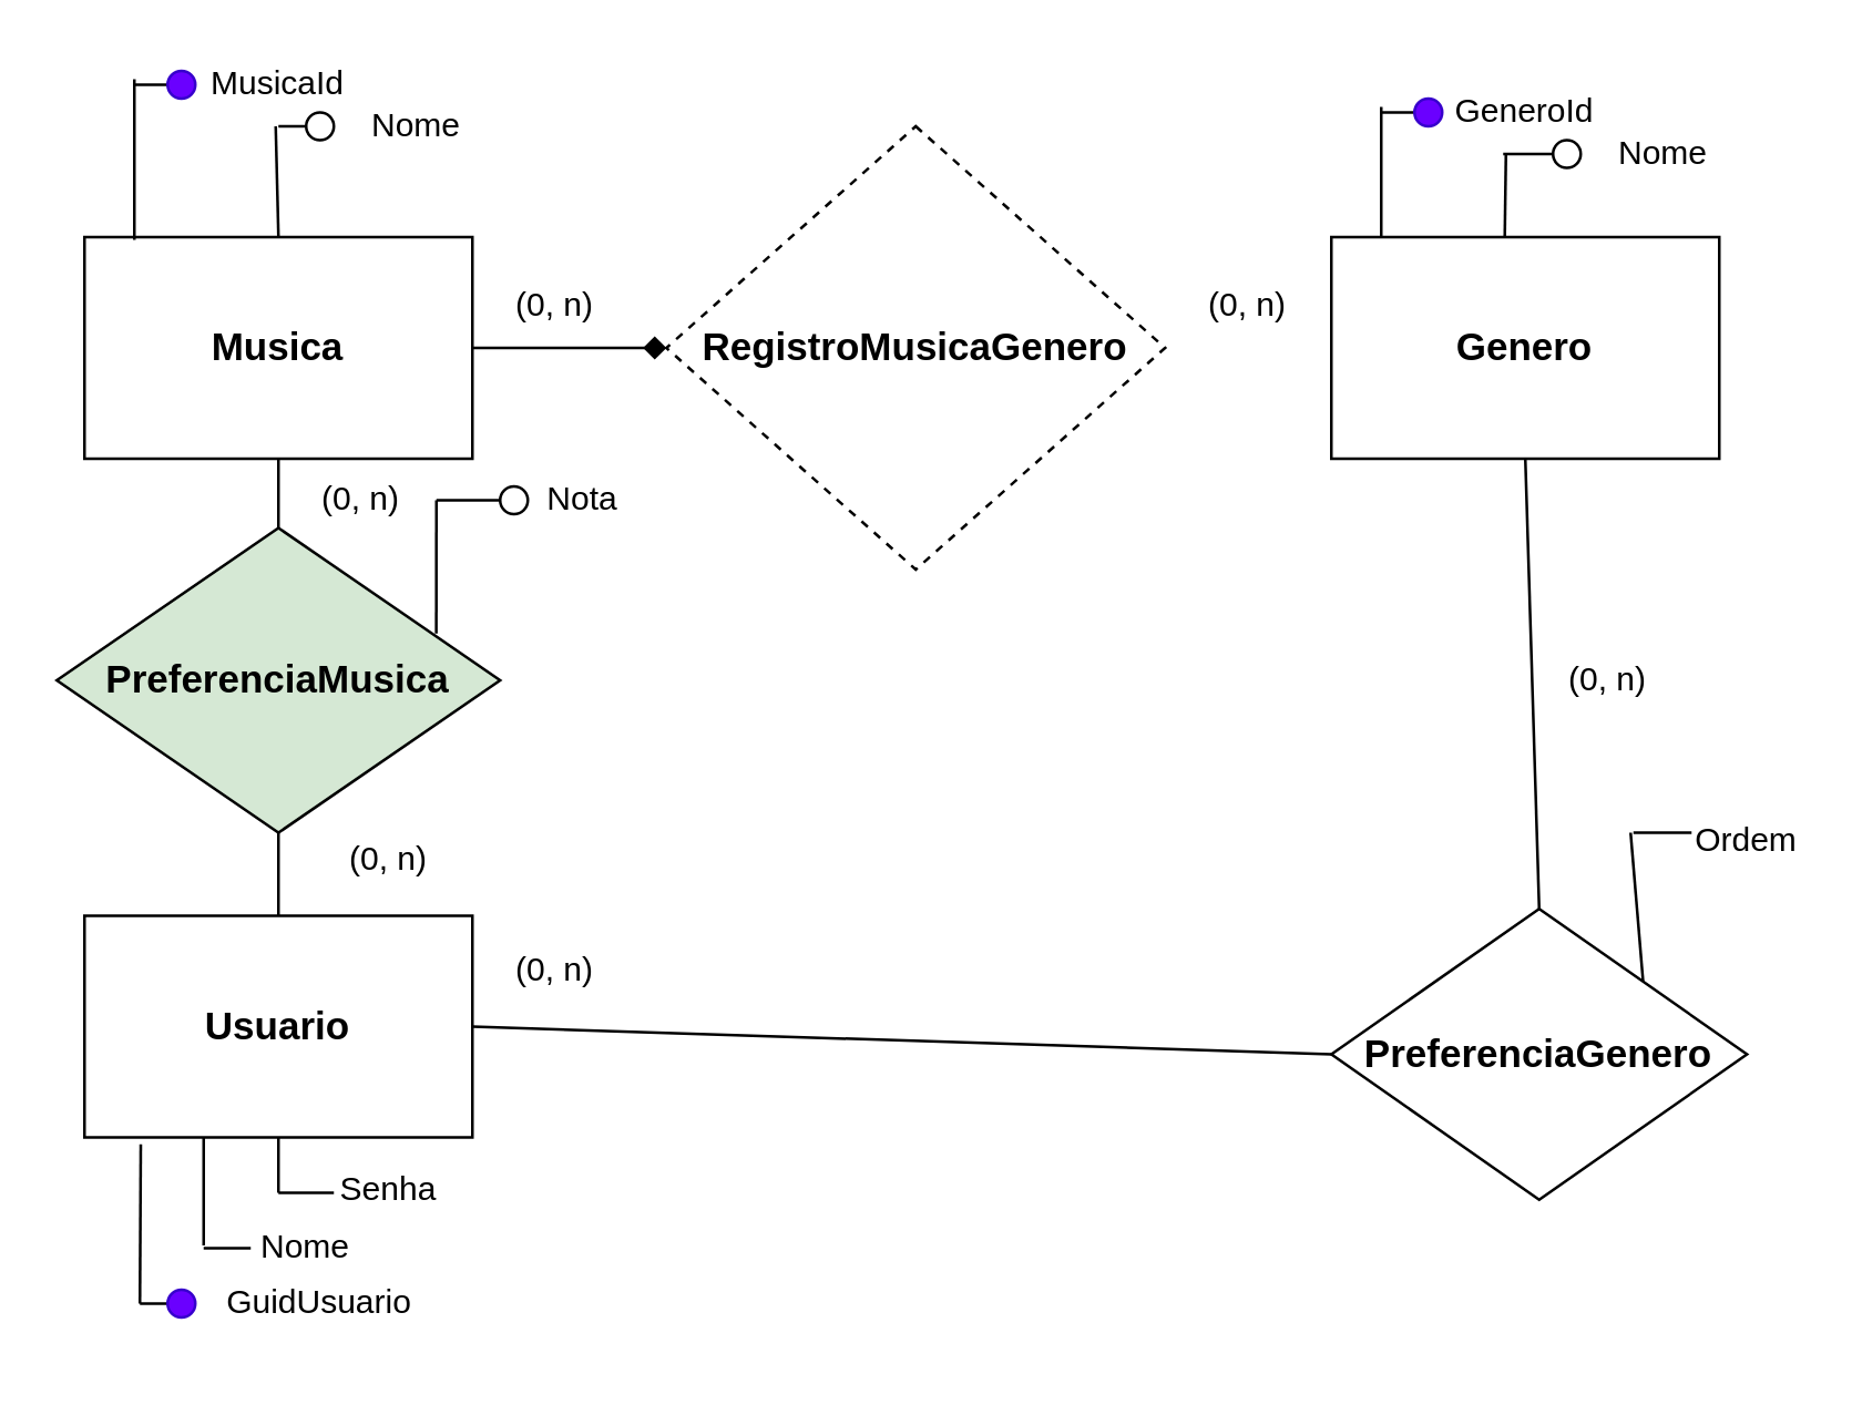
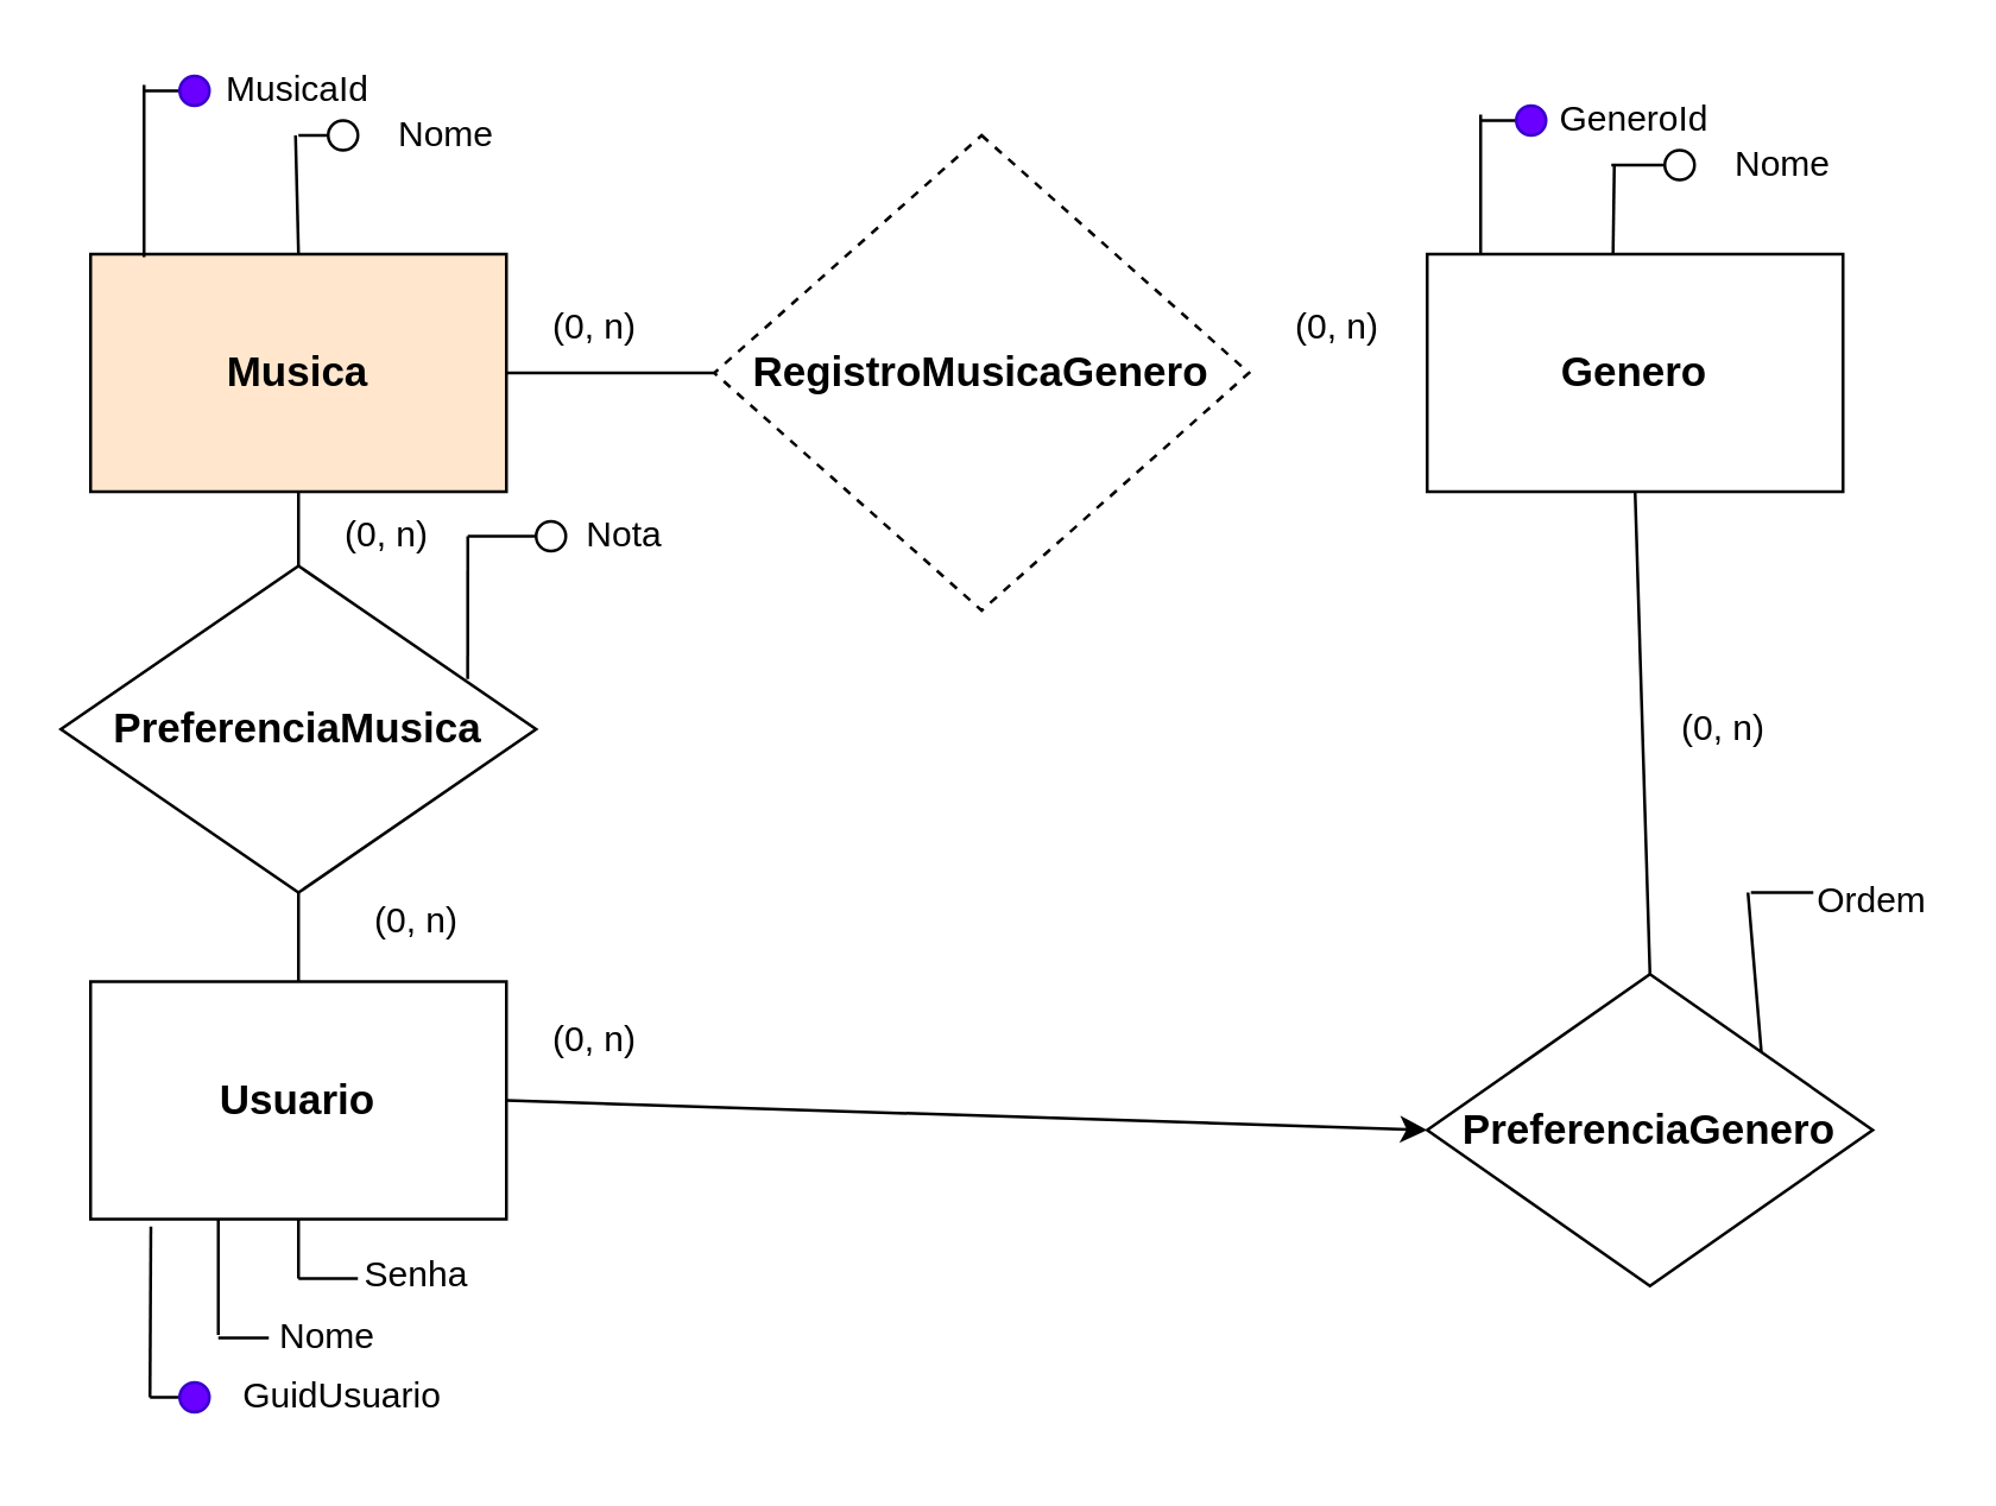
  <mxCell id="0" />
  <mxCell id="1" parent="0" />
- <mxCell id="2" value="&lt;b&gt;&lt;font style=&quot;font-size: 14px&quot;&gt;Musica&lt;/font&gt;&lt;/b&gt;" style="rounded=0;whiteSpace=wrap;html=1;" vertex="1" parent="1"><mxGeometry x="30" y="85" width="140" height="80" as="geometry" /></mxCell>
+ <mxCell id="2" value="&lt;b&gt;&lt;font style=&quot;font-size: 14px&quot;&gt;Musica&lt;/font&gt;&lt;/b&gt;" style="rounded=0;whiteSpace=wrap;html=1;fillColor=#ffe6cc;" vertex="1" parent="1"><mxGeometry x="30" y="85" width="140" height="80" as="geometry" /></mxCell>
  <mxCell id="3" value="" style="endArrow=none;html=1;endSize=5;" edge="1" parent="1"><mxGeometry width="50" height="50" relative="1" as="geometry"><mxPoint x="48" y="86" as="sourcePoint" /><mxPoint x="48" y="28" as="targetPoint" /></mxGeometry></mxCell>
  <mxCell id="4" value="" style="endArrow=none;html=1;" edge="1" parent="1"><mxGeometry width="50" height="50" relative="1" as="geometry"><mxPoint x="60" y="30" as="sourcePoint" /><mxPoint x="48" y="30" as="targetPoint" /></mxGeometry></mxCell>
  <mxCell id="5" value="" style="ellipse;whiteSpace=wrap;html=1;fillColor=#6a00ff;strokeColor=#3700CC;fontColor=#ffffff;" vertex="1" parent="1"><mxGeometry x="60" y="25" width="10" height="10" as="geometry" /></mxCell>
  <mxCell id="6" value="MusicaId" style="text;html=1;strokeColor=none;fillColor=none;align=center;verticalAlign=middle;whiteSpace=wrap;rounded=0;" vertex="1" parent="1"><mxGeometry x="80" y="20" width="40" height="20" as="geometry" /></mxCell>
  <mxCell id="7" value="" style="endArrow=none;html=1;endSize=5;exitX=0.5;exitY=0;exitDx=0;exitDy=0;" edge="1" parent="1" source="2"><mxGeometry width="50" height="50" relative="1" as="geometry"><mxPoint x="99" y="73" as="sourcePoint" /><mxPoint x="99" y="45" as="targetPoint" /></mxGeometry></mxCell>
  <mxCell id="8" value="" style="endArrow=none;html=1;" edge="1" parent="1"><mxGeometry width="50" height="50" relative="1" as="geometry"><mxPoint x="100" y="45" as="sourcePoint" /><mxPoint x="110" y="45" as="targetPoint" /></mxGeometry></mxCell>
  <mxCell id="9" value="" style="ellipse;whiteSpace=wrap;html=1;" vertex="1" parent="1"><mxGeometry x="110" y="40" width="10" height="10" as="geometry" /></mxCell>
  <mxCell id="10" value="Nome" style="text;html=1;strokeColor=none;fillColor=none;align=center;verticalAlign=middle;whiteSpace=wrap;rounded=0;" vertex="1" parent="1"><mxGeometry x="130" y="35" width="40" height="20" as="geometry" /></mxCell>
  <mxCell id="11" value="&lt;b&gt;&lt;font style=&quot;font-size: 14px&quot;&gt;RegistroMusicaGenero&lt;/font&gt;&lt;/b&gt;" style="rhombus;whiteSpace=wrap;html=1;dashed=1;" vertex="1" parent="1"><mxGeometry x="240" y="45" width="180" height="160" as="geometry" /></mxCell>
  <mxCell id="12" value="&lt;b&gt;&lt;font style=&quot;font-size: 14px&quot;&gt;Genero&lt;/font&gt;&lt;/b&gt;" style="rounded=0;whiteSpace=wrap;html=1;" vertex="1" parent="1"><mxGeometry x="480" y="85" width="140" height="80" as="geometry" /></mxCell>
  <mxCell id="13" value="" style="endArrow=none;html=1;endSize=5;" edge="1" parent="1"><mxGeometry width="50" height="50" relative="1" as="geometry"><mxPoint x="498" y="85" as="sourcePoint" /><mxPoint x="498" y="38" as="targetPoint" /></mxGeometry></mxCell>
  <mxCell id="14" value="" style="endArrow=none;html=1;" edge="1" parent="1"><mxGeometry width="50" height="50" relative="1" as="geometry"><mxPoint x="510" y="40" as="sourcePoint" /><mxPoint x="498" y="40" as="targetPoint" /></mxGeometry></mxCell>
  <mxCell id="15" value="" style="ellipse;whiteSpace=wrap;html=1;fillColor=#6a00ff;strokeColor=#3700CC;fontColor=#ffffff;" vertex="1" parent="1"><mxGeometry x="510" y="35" width="10" height="10" as="geometry" /></mxCell>
  <mxCell id="16" value="GeneroId" style="text;html=1;strokeColor=none;fillColor=none;align=center;verticalAlign=middle;whiteSpace=wrap;rounded=0;" vertex="1" parent="1"><mxGeometry x="530" y="30" width="40" height="20" as="geometry" /></mxCell>
  <mxCell id="17" value="" style="endArrow=none;html=1;endSize=5;exitX=0.447;exitY=-0.004;exitDx=0;exitDy=0;exitPerimeter=0;" edge="1" parent="1" source="12"><mxGeometry width="50" height="50" relative="1" as="geometry"><mxPoint x="549" y="83" as="sourcePoint" /><mxPoint x="543" y="55" as="targetPoint" /></mxGeometry></mxCell>
  <mxCell id="18" value="" style="endArrow=none;html=1;" edge="1" parent="1"><mxGeometry width="50" height="50" relative="1" as="geometry"><mxPoint x="542" y="55" as="sourcePoint" /><mxPoint x="560" y="55" as="targetPoint" /></mxGeometry></mxCell>
  <mxCell id="19" value="" style="ellipse;whiteSpace=wrap;html=1;" vertex="1" parent="1"><mxGeometry x="560" y="50" width="10" height="10" as="geometry" /></mxCell>
  <mxCell id="20" value="Nome" style="text;html=1;strokeColor=none;fillColor=none;align=center;verticalAlign=middle;whiteSpace=wrap;rounded=0;" vertex="1" parent="1"><mxGeometry x="580" y="45" width="40" height="20" as="geometry" /></mxCell>
- <mxCell id="21" value="" style="endArrow=diamond;html=1;exitX=1;exitY=0.5;exitDx=0;exitDy=0;entryX=0;entryY=0.5;entryDx=0;entryDy=0;" edge="1" parent="1" source="2" target="11"><mxGeometry width="50" height="50" relative="1" as="geometry"><mxPoint x="210" y="160" as="sourcePoint" /><mxPoint x="260" y="110" as="targetPoint" /></mxGeometry></mxCell>
+ <mxCell id="21" value="" style="endArrow=none;html=1;exitX=1;exitY=0.5;exitDx=0;exitDy=0;entryX=0;entryY=0.5;entryDx=0;entryDy=0;" edge="1" parent="1" source="2" target="11"><mxGeometry width="50" height="50" relative="1" as="geometry"><mxPoint x="210" y="160" as="sourcePoint" /><mxPoint x="260" y="110" as="targetPoint" /></mxGeometry></mxCell>
  <mxCell id="22" value="(0, n)" style="text;html=1;strokeColor=none;fillColor=none;align=center;verticalAlign=middle;whiteSpace=wrap;rounded=0;" vertex="1" parent="1"><mxGeometry x="430" y="100" width="40" height="20" as="geometry" /></mxCell>
  <mxCell id="23" value="(0, n)" style="text;html=1;strokeColor=none;fillColor=none;align=center;verticalAlign=middle;whiteSpace=wrap;rounded=0;" vertex="1" parent="1"><mxGeometry x="180" y="100" width="40" height="20" as="geometry" /></mxCell>
- <mxCell id="24" value="&lt;b&gt;&lt;font style=&quot;font-size: 14px&quot;&gt;PreferenciaMusica&lt;/font&gt;&lt;/b&gt;" style="rhombus;whiteSpace=wrap;html=1;fillColor=#d5e8d4;" vertex="1" parent="1"><mxGeometry x="20" y="190" width="160" height="110" as="geometry" /></mxCell>
+ <mxCell id="24" value="&lt;b&gt;&lt;font style=&quot;font-size: 14px&quot;&gt;PreferenciaMusica&lt;/font&gt;&lt;/b&gt;" style="rhombus;whiteSpace=wrap;html=1;" vertex="1" parent="1"><mxGeometry x="20" y="190" width="160" height="110" as="geometry" /></mxCell>
  <mxCell id="25" value="" style="endArrow=none;html=1;exitX=0.5;exitY=0;exitDx=0;exitDy=0;entryX=0.5;entryY=1;entryDx=0;entryDy=0;" edge="1" parent="1" source="24" target="2"><mxGeometry width="50" height="50" relative="1" as="geometry"><mxPoint x="160" y="270" as="sourcePoint" /><mxPoint x="210" y="220" as="targetPoint" /></mxGeometry></mxCell>
  <mxCell id="26" value="(0, n)" style="text;html=1;strokeColor=none;fillColor=none;align=center;verticalAlign=middle;whiteSpace=wrap;rounded=0;" vertex="1" parent="1"><mxGeometry x="110" y="170" width="40" height="20" as="geometry" /></mxCell>
  <mxCell id="27" value="" style="endArrow=none;html=1;exitX=0.856;exitY=0.346;exitDx=0;exitDy=0;exitPerimeter=0;" edge="1" parent="1" source="24"><mxGeometry width="50" height="50" relative="1" as="geometry"><mxPoint x="160" y="270" as="sourcePoint" /><mxPoint x="157" y="180" as="targetPoint" /></mxGeometry></mxCell>
  <mxCell id="28" value="" style="endArrow=none;html=1;" edge="1" parent="1"><mxGeometry width="50" height="50" relative="1" as="geometry"><mxPoint x="180" y="180" as="sourcePoint" /><mxPoint x="157" y="180" as="targetPoint" /></mxGeometry></mxCell>
  <mxCell id="29" value="" style="ellipse;whiteSpace=wrap;html=1;" vertex="1" parent="1"><mxGeometry x="180" y="175" width="10" height="10" as="geometry" /></mxCell>
  <mxCell id="30" value="Nota" style="text;html=1;strokeColor=none;fillColor=none;align=center;verticalAlign=middle;whiteSpace=wrap;rounded=0;" vertex="1" parent="1"><mxGeometry x="190" y="170" width="40" height="20" as="geometry" /></mxCell>
  <mxCell id="31" value="&lt;b&gt;&lt;font style=&quot;font-size: 14px&quot;&gt;Usuario&lt;/font&gt;&lt;/b&gt;" style="rounded=0;whiteSpace=wrap;html=1;" vertex="1" parent="1"><mxGeometry x="30" y="330" width="140" height="80" as="geometry" /></mxCell>
  <mxCell id="32" value="" style="endArrow=none;html=1;exitX=0.5;exitY=1;exitDx=0;exitDy=0;" edge="1" parent="1" source="24"><mxGeometry width="50" height="50" relative="1" as="geometry"><mxPoint x="160" y="270" as="sourcePoint" /><mxPoint x="100" y="330" as="targetPoint" /></mxGeometry></mxCell>
  <mxCell id="33" value="(0, n)" style="text;html=1;strokeColor=none;fillColor=none;align=center;verticalAlign=middle;whiteSpace=wrap;rounded=0;" vertex="1" parent="1"><mxGeometry x="120" y="300" width="40" height="20" as="geometry" /></mxCell>
  <mxCell id="34" value="" style="endArrow=none;html=1;exitX=0.145;exitY=1.031;exitDx=0;exitDy=0;exitPerimeter=0;" edge="1" parent="1" source="31"><mxGeometry width="50" height="50" relative="1" as="geometry"><mxPoint x="160" y="270" as="sourcePoint" /><mxPoint x="50" y="470" as="targetPoint" /></mxGeometry></mxCell>
  <mxCell id="35" value="" style="endArrow=none;html=1;" edge="1" parent="1"><mxGeometry width="50" height="50" relative="1" as="geometry"><mxPoint x="50" y="470" as="sourcePoint" /><mxPoint x="60" y="470" as="targetPoint" /></mxGeometry></mxCell>
  <mxCell id="36" value="" style="ellipse;whiteSpace=wrap;html=1;fillColor=#6a00ff;strokeColor=#3700CC;fontColor=#ffffff;" vertex="1" parent="1"><mxGeometry x="60" y="465" width="10" height="10" as="geometry" /></mxCell>
  <mxCell id="37" value="GuidUsuario" style="text;html=1;strokeColor=none;fillColor=none;align=center;verticalAlign=middle;whiteSpace=wrap;rounded=0;rotation=0;" vertex="1" parent="1"><mxGeometry x="95" y="455" width="40" height="30" as="geometry" /></mxCell>
  <mxCell id="38" value="" style="endArrow=none;html=1;" edge="1" parent="1"><mxGeometry width="50" height="50" relative="1" as="geometry"><mxPoint x="73" y="410" as="sourcePoint" /><mxPoint x="73" y="449" as="targetPoint" /></mxGeometry></mxCell>
  <mxCell id="39" value="" style="endArrow=none;html=1;" edge="1" parent="1"><mxGeometry width="50" height="50" relative="1" as="geometry"><mxPoint x="73" y="450" as="sourcePoint" /><mxPoint x="90" y="450" as="targetPoint" /></mxGeometry></mxCell>
  <mxCell id="40" value="Nome" style="text;html=1;strokeColor=none;fillColor=none;align=center;verticalAlign=middle;whiteSpace=wrap;rounded=0;rotation=0;" vertex="1" parent="1"><mxGeometry x="90" y="435" width="40" height="30" as="geometry" /></mxCell>
  <mxCell id="41" value="" style="endArrow=none;html=1;exitX=0.5;exitY=1;exitDx=0;exitDy=0;" edge="1" parent="1" source="31"><mxGeometry width="50" height="50" relative="1" as="geometry"><mxPoint x="160" y="390" as="sourcePoint" /><mxPoint x="100" y="430" as="targetPoint" /></mxGeometry></mxCell>
  <mxCell id="42" value="" style="endArrow=none;html=1;" edge="1" parent="1"><mxGeometry width="50" height="50" relative="1" as="geometry"><mxPoint x="100" y="430" as="sourcePoint" /><mxPoint x="120" y="430" as="targetPoint" /></mxGeometry></mxCell>
  <mxCell id="43" value="Senha" style="text;html=1;strokeColor=none;fillColor=none;align=center;verticalAlign=middle;whiteSpace=wrap;rounded=0;rotation=0;" vertex="1" parent="1"><mxGeometry x="120" y="414" width="40" height="30" as="geometry" /></mxCell>
  <mxCell id="44" value="&lt;b&gt;&lt;font style=&quot;font-size: 14px&quot;&gt;PreferenciaGenero&lt;/font&gt;&lt;/b&gt;" style="rhombus;whiteSpace=wrap;html=1;" vertex="1" parent="1"><mxGeometry x="480" y="327.5" width="150" height="105" as="geometry" /></mxCell>
  <mxCell id="45" value="(0, n)" style="text;html=1;strokeColor=none;fillColor=none;align=center;verticalAlign=middle;whiteSpace=wrap;rounded=0;" vertex="1" parent="1"><mxGeometry x="180" y="340" width="40" height="20" as="geometry" /></mxCell>
- <mxCell id="46" value="" style="endArrow=none;html=1;exitX=1;exitY=0.5;exitDx=0;exitDy=0;entryX=0;entryY=0.5;entryDx=0;entryDy=0;" edge="1" parent="1" source="31" target="44"><mxGeometry width="50" height="50" relative="1" as="geometry"><mxPoint x="160" y="320" as="sourcePoint" /><mxPoint x="210" y="270" as="targetPoint" /></mxGeometry></mxCell>
+ <mxCell id="46" value="" style="endArrow=classic;html=1;exitX=1;exitY=0.5;exitDx=0;exitDy=0;entryX=0;entryY=0.5;entryDx=0;entryDy=0;" edge="1" parent="1" source="31" target="44"><mxGeometry width="50" height="50" relative="1" as="geometry"><mxPoint x="160" y="320" as="sourcePoint" /><mxPoint x="210" y="270" as="targetPoint" /></mxGeometry></mxCell>
  <mxCell id="47" value="" style="endArrow=none;html=1;entryX=0.5;entryY=1;entryDx=0;entryDy=0;exitX=0.5;exitY=0;exitDx=0;exitDy=0;" edge="1" parent="1" source="44" target="12"><mxGeometry width="50" height="50" relative="1" as="geometry"><mxPoint x="550" y="310" as="sourcePoint" /><mxPoint x="210" y="270" as="targetPoint" /></mxGeometry></mxCell>
  <mxCell id="48" value="(0, n)" style="text;html=1;strokeColor=none;fillColor=none;align=center;verticalAlign=middle;whiteSpace=wrap;rounded=0;" vertex="1" parent="1"><mxGeometry x="560" y="235" width="40" height="20" as="geometry" /></mxCell>
  <mxCell id="49" value="" style="endArrow=none;html=1;exitX=1;exitY=0;exitDx=0;exitDy=0;" edge="1" parent="1" source="44"><mxGeometry width="50" height="50" relative="1" as="geometry"><mxPoint x="160" y="320" as="sourcePoint" /><mxPoint x="588" y="300" as="targetPoint" /></mxGeometry></mxCell>
  <mxCell id="50" value="" style="endArrow=none;html=1;" edge="1" parent="1"><mxGeometry width="50" height="50" relative="1" as="geometry"><mxPoint x="589" y="300" as="sourcePoint" /><mxPoint x="610" y="300" as="targetPoint" /></mxGeometry></mxCell>
  <mxCell id="51" value="Ordem" style="text;html=1;strokeColor=none;fillColor=none;align=center;verticalAlign=middle;whiteSpace=wrap;rounded=0;rotation=0;" vertex="1" parent="1"><mxGeometry x="610" y="287.5" width="40" height="30" as="geometry" /></mxCell>
